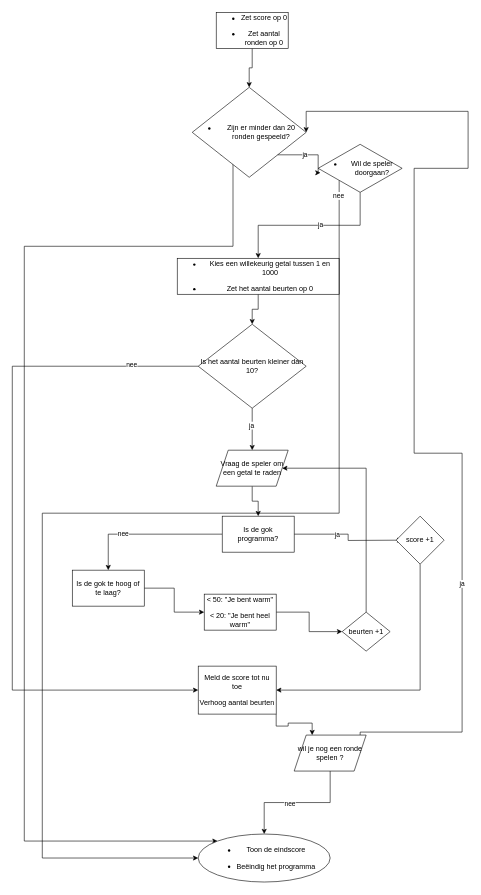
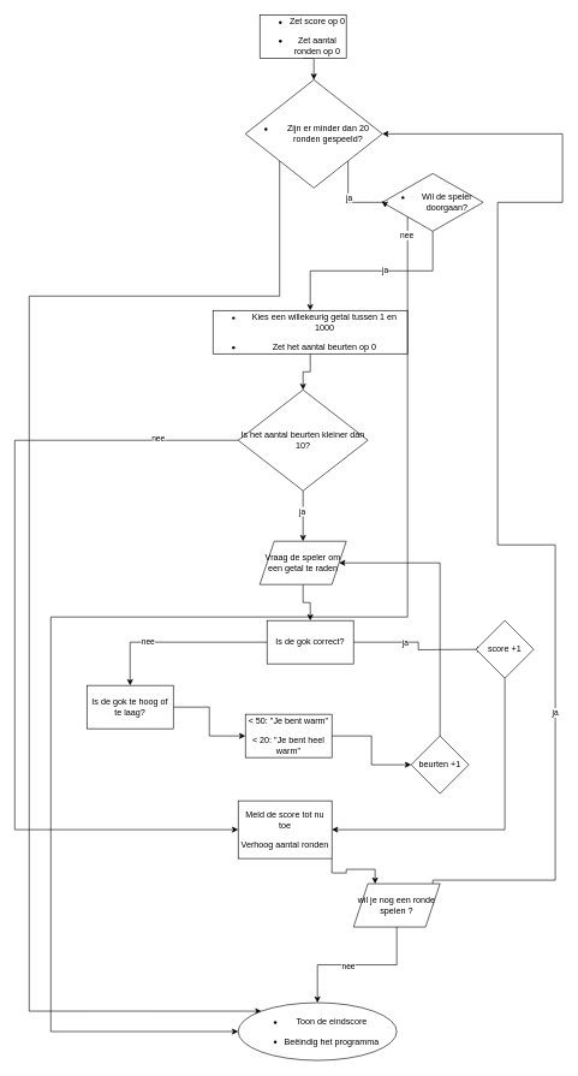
  <mxCell id="0" />
  <mxCell id="1" parent="0" />
  <mxCell id="2" style="edgeStyle=orthogonalEdgeStyle;rounded=0;orthogonalLoop=1;jettySize=auto;html=1;exitX=0.5;exitY=1;exitDx=0;exitDy=0;entryX=0.5;entryY=0;entryDx=0;entryDy=0;" edge="1" parent="1" source="3" target="5"><mxGeometry relative="1" as="geometry" /></mxCell>
  <mxCell id="3" value="&lt;ul data-pm-slice=&quot;3 3 []&quot; data-spread=&quot;false&quot;&gt;&lt;li&gt;&lt;p&gt;Zet score op 0&lt;/p&gt;&lt;/li&gt;&lt;li&gt;&lt;p&gt;Zet aantal ronden op 0&lt;/p&gt;&lt;/li&gt;&lt;/ul&gt;" style="rounded=0;whiteSpace=wrap;html=1;" vertex="1" parent="1"><mxGeometry x="360" y="20" width="120" height="60" as="geometry" /></mxCell>
  <mxCell id="4" style="edgeStyle=orthogonalEdgeStyle;rounded=0;orthogonalLoop=1;jettySize=auto;html=1;exitX=0;exitY=1;exitDx=0;exitDy=0;entryX=0;entryY=0;entryDx=0;entryDy=0;" edge="1" parent="1" source="5" target="42"><mxGeometry relative="1" as="geometry"><Array as="points"><mxPoint x="388" y="410" /><mxPoint x="40" y="410" /><mxPoint x="40" y="1401" /></Array></mxGeometry></mxCell>
- <mxCell id="5" value="&lt;ul data-pm-slice=&quot;3 3 []&quot; data-spread=&quot;false&quot;&gt;&lt;li&gt;&lt;p&gt;Zijn er minder dan 20 ronden gespeeld?&lt;/p&gt;&lt;/li&gt;&lt;/ul&gt;" style="rhombus;whiteSpace=wrap;html=1;" vertex="1" parent="1"><mxGeometry x="320" y="145" width="190" height="150" as="geometry" /></mxCell>
+ <mxCell id="5" value="&lt;ul data-pm-slice=&quot;3 3 []&quot; data-spread=&quot;false&quot;&gt;&lt;li&gt;&lt;p&gt;Zijn er minder dan 20 ronden gespeeld?&lt;/p&gt;&lt;/li&gt;&lt;/ul&gt;" style="rhombus;whiteSpace=wrap;html=1;" vertex="1" parent="1"><mxGeometry x="340" y="110" width="190" height="150" as="geometry" /></mxCell>
  <mxCell id="6" style="edgeStyle=orthogonalEdgeStyle;rounded=0;orthogonalLoop=1;jettySize=auto;html=1;exitX=0.5;exitY=1;exitDx=0;exitDy=0;" edge="1" parent="1" source="7" target="14"><mxGeometry relative="1" as="geometry" /></mxCell>
  <mxCell id="7" value="&lt;ul data-pm-slice=&quot;3 3 []&quot; data-spread=&quot;false&quot;&gt;&lt;li&gt;&lt;p&gt;Kies een willekeurig getal tussen 1 en 1000&lt;/p&gt;&lt;/li&gt;&lt;li&gt;&lt;p&gt;Zet het aantal beurten op 0&lt;/p&gt;&lt;/li&gt;&lt;/ul&gt;" style="rounded=0;whiteSpace=wrap;html=1;" vertex="1" parent="1"><mxGeometry x="295" y="430" width="270" height="60" as="geometry" /></mxCell>
  <mxCell id="8" style="edgeStyle=orthogonalEdgeStyle;rounded=0;orthogonalLoop=1;jettySize=auto;html=1;exitX=0.5;exitY=1;exitDx=0;exitDy=0;entryX=0.5;entryY=0;entryDx=0;entryDy=0;" edge="1" parent="1" source="9" target="19"><mxGeometry relative="1" as="geometry" /></mxCell>
  <mxCell id="9" value="&lt;p data-pm-slice=&quot;1 1 [&amp;quot;list&amp;quot;,{&amp;quot;spread&amp;quot;:false,&amp;quot;start&amp;quot;:716,&amp;quot;end&amp;quot;:755},&amp;quot;regular_list_item&amp;quot;,{&amp;quot;start&amp;quot;:716,&amp;quot;end&amp;quot;:755}]&quot;&gt;Vraag de speler om een getal te raden&lt;/p&gt;" style="shape=parallelogram;perimeter=parallelogramPerimeter;whiteSpace=wrap;html=1;fixedSize=1;" vertex="1" parent="1"><mxGeometry x="360" y="750" width="120" height="60" as="geometry" /></mxCell>
  <mxCell id="10" style="edgeStyle=orthogonalEdgeStyle;rounded=0;orthogonalLoop=1;jettySize=auto;html=1;exitX=0.5;exitY=1;exitDx=0;exitDy=0;entryX=0.5;entryY=0;entryDx=0;entryDy=0;" edge="1" parent="1" source="14" target="9"><mxGeometry relative="1" as="geometry" /></mxCell>
  <mxCell id="11" value="ja" style="edgeLabel;html=1;align=center;verticalAlign=middle;resizable=0;points=[];" vertex="1" connectable="0" parent="10"><mxGeometry x="-0.198" y="-2" relative="1" as="geometry"><mxPoint as="offset" /></mxGeometry></mxCell>
  <mxCell id="12" style="edgeStyle=orthogonalEdgeStyle;rounded=0;orthogonalLoop=1;jettySize=auto;html=1;exitX=0;exitY=0.5;exitDx=0;exitDy=0;entryX=0;entryY=0.5;entryDx=0;entryDy=0;" edge="1" parent="1" source="14" target="28"><mxGeometry relative="1" as="geometry"><Array as="points"><mxPoint x="20" y="610" /><mxPoint x="20" y="1150" /></Array></mxGeometry></mxCell>
  <mxCell id="13" value="nee" style="edgeLabel;html=1;align=center;verticalAlign=middle;resizable=0;points=[];" vertex="1" connectable="0" parent="12"><mxGeometry x="-0.807" y="-3" relative="1" as="geometry"><mxPoint as="offset" /></mxGeometry></mxCell>
  <mxCell id="14" value="&lt;p data-pm-slice=&quot;1 1 [&amp;quot;list&amp;quot;,{&amp;quot;spread&amp;quot;:false,&amp;quot;start&amp;quot;:557,&amp;quot;end&amp;quot;:655},&amp;quot;regular_list_item&amp;quot;,{&amp;quot;start&amp;quot;:557,&amp;quot;end&amp;quot;:655}]&quot;&gt;Is het aantal beurten kleiner dan 10?&lt;/p&gt;" style="rhombus;whiteSpace=wrap;html=1;" vertex="1" parent="1"><mxGeometry x="330" y="540" width="180" height="140" as="geometry" /></mxCell>
  <mxCell id="15" style="edgeStyle=orthogonalEdgeStyle;rounded=0;orthogonalLoop=1;jettySize=auto;html=1;exitX=1;exitY=0.5;exitDx=0;exitDy=0;" edge="1" parent="1" source="19"><mxGeometry relative="1" as="geometry"><mxPoint x="670" y="900" as="targetPoint" /></mxGeometry></mxCell>
  <mxCell id="16" value="ja" style="edgeLabel;html=1;align=center;verticalAlign=middle;resizable=0;points=[];" vertex="1" connectable="0" parent="15"><mxGeometry x="-0.256" y="-1" relative="1" as="geometry"><mxPoint as="offset" /></mxGeometry></mxCell>
  <mxCell id="17" style="edgeStyle=orthogonalEdgeStyle;rounded=0;orthogonalLoop=1;jettySize=auto;html=1;exitX=0;exitY=0.5;exitDx=0;exitDy=0;entryX=0.5;entryY=0;entryDx=0;entryDy=0;" edge="1" parent="1" source="19" target="23"><mxGeometry relative="1" as="geometry"><mxPoint x="230" y="890" as="targetPoint" /></mxGeometry></mxCell>
  <mxCell id="18" value="nee" style="edgeLabel;html=1;align=center;verticalAlign=middle;resizable=0;points=[];" vertex="1" connectable="0" parent="17"><mxGeometry x="0.326" y="-2" relative="1" as="geometry"><mxPoint as="offset" /></mxGeometry></mxCell>
- <mxCell id="19" value="&lt;p data-pm-slice=&quot;1 1 [&amp;quot;list&amp;quot;,{&amp;quot;spread&amp;quot;:false,&amp;quot;start&amp;quot;:823,&amp;quot;end&amp;quot;:925},&amp;quot;regular_list_item&amp;quot;,{&amp;quot;start&amp;quot;:823,&amp;quot;end&amp;quot;:925}]&quot;&gt;Is de gok programma?&lt;/p&gt;" style="rounded=0;whiteSpace=wrap;html=1;" vertex="1" parent="1"><mxGeometry x="370" y="860" width="120" height="60" as="geometry" /></mxCell>
+ <mxCell id="19" value="&lt;p data-pm-slice=&quot;1 1 [&amp;quot;list&amp;quot;,{&amp;quot;spread&amp;quot;:false,&amp;quot;start&amp;quot;:823,&amp;quot;end&amp;quot;:925},&amp;quot;regular_list_item&amp;quot;,{&amp;quot;start&amp;quot;:823,&amp;quot;end&amp;quot;:925}]&quot;&gt;Is de gok correct?&lt;/p&gt;" style="rounded=0;whiteSpace=wrap;html=1;" vertex="1" parent="1"><mxGeometry x="370" y="860" width="120" height="60" as="geometry" /></mxCell>
  <mxCell id="20" style="edgeStyle=orthogonalEdgeStyle;rounded=0;orthogonalLoop=1;jettySize=auto;html=1;exitX=0.5;exitY=1;exitDx=0;exitDy=0;entryX=1;entryY=0.5;entryDx=0;entryDy=0;" edge="1" parent="1" source="21" target="28"><mxGeometry relative="1" as="geometry" /></mxCell>
  <mxCell id="21" value="score +1" style="rhombus;whiteSpace=wrap;html=1;" vertex="1" parent="1"><mxGeometry x="660" y="860" width="80" height="80" as="geometry" /></mxCell>
  <mxCell id="22" style="edgeStyle=orthogonalEdgeStyle;rounded=0;orthogonalLoop=1;jettySize=auto;html=1;exitX=1;exitY=0.5;exitDx=0;exitDy=0;entryX=0;entryY=0.5;entryDx=0;entryDy=0;" edge="1" parent="1" source="23" target="29"><mxGeometry relative="1" as="geometry"><mxPoint x="325" y="1015" as="targetPoint" /></mxGeometry></mxCell>
  <mxCell id="23" value="&lt;p data-pm-slice=&quot;1 1 [&amp;quot;list&amp;quot;,{&amp;quot;spread&amp;quot;:false,&amp;quot;start&amp;quot;:970,&amp;quot;end&amp;quot;:1149},&amp;quot;regular_list_item&amp;quot;,{&amp;quot;start&amp;quot;:970,&amp;quot;end&amp;quot;:1001}]&quot;&gt;Is de gok te hoog of te laag?&lt;/p&gt;" style="rounded=0;whiteSpace=wrap;html=1;" vertex="1" parent="1"><mxGeometry x="120" y="950" width="120" height="60" as="geometry" /></mxCell>
  <mxCell id="24" style="edgeStyle=orthogonalEdgeStyle;rounded=0;orthogonalLoop=1;jettySize=auto;html=1;exitX=1;exitY=0.5;exitDx=0;exitDy=0;" edge="1" parent="1" source="29" target="26"><mxGeometry relative="1" as="geometry"><mxPoint x="465" y="1015" as="sourcePoint" /></mxGeometry></mxCell>
  <mxCell id="25" style="edgeStyle=orthogonalEdgeStyle;rounded=0;orthogonalLoop=1;jettySize=auto;html=1;exitX=0.5;exitY=0;exitDx=0;exitDy=0;entryX=1;entryY=0.5;entryDx=0;entryDy=0;" edge="1" parent="1" source="26" target="9"><mxGeometry relative="1" as="geometry"><Array as="points"><mxPoint x="610" y="780" /></Array></mxGeometry></mxCell>
- <mxCell id="26" value="beurten +1" style="rhombus;whiteSpace=wrap;html=1;" vertex="1" parent="1"><mxGeometry x="570" y="1020" width="80" height="65" as="geometry" /></mxCell>
+ <mxCell id="26" value="beurten +1" style="rhombus;whiteSpace=wrap;html=1;" vertex="1" parent="1"><mxGeometry x="570" y="1020" width="80" height="80" as="geometry" /></mxCell>
  <mxCell id="27" style="edgeStyle=orthogonalEdgeStyle;rounded=0;orthogonalLoop=1;jettySize=auto;html=1;exitX=1;exitY=1;exitDx=0;exitDy=0;entryX=0.25;entryY=0;entryDx=0;entryDy=0;" edge="1" parent="1" source="28" target="34"><mxGeometry relative="1" as="geometry" /></mxCell>
- <mxCell id="28" value="&lt;p data-pm-slice=&quot;1 1 [&amp;quot;list&amp;quot;,{&amp;quot;spread&amp;quot;:false,&amp;quot;start&amp;quot;:1197,&amp;quot;end&amp;quot;:1319},&amp;quot;regular_list_item&amp;quot;,{&amp;quot;start&amp;quot;:1197,&amp;quot;end&amp;quot;:1223}]&quot;&gt;Meld de score tot nu toe&lt;/p&gt;&lt;p data-pm-slice=&quot;1 1 [&amp;quot;list&amp;quot;,{&amp;quot;spread&amp;quot;:false,&amp;quot;start&amp;quot;:1197,&amp;quot;end&amp;quot;:1319},&amp;quot;regular_list_item&amp;quot;,{&amp;quot;start&amp;quot;:1197,&amp;quot;end&amp;quot;:1223}]&quot;&gt;&lt;span style=&quot;background-color: transparent; color: light-dark(rgb(0, 0, 0), rgb(255, 255, 255));&quot;&gt;Verhoog aantal beurten&lt;/span&gt;&lt;/p&gt;" style="rounded=0;whiteSpace=wrap;html=1;" vertex="1" parent="1"><mxGeometry x="330" y="1110" width="130" height="80" as="geometry" /></mxCell>
+ <mxCell id="28" value="&lt;p data-pm-slice=&quot;1 1 [&amp;quot;list&amp;quot;,{&amp;quot;spread&amp;quot;:false,&amp;quot;start&amp;quot;:1197,&amp;quot;end&amp;quot;:1319},&amp;quot;regular_list_item&amp;quot;,{&amp;quot;start&amp;quot;:1197,&amp;quot;end&amp;quot;:1223}]&quot;&gt;Meld de score tot nu toe&lt;/p&gt;&lt;p data-pm-slice=&quot;1 1 [&amp;quot;list&amp;quot;,{&amp;quot;spread&amp;quot;:false,&amp;quot;start&amp;quot;:1197,&amp;quot;end&amp;quot;:1319},&amp;quot;regular_list_item&amp;quot;,{&amp;quot;start&amp;quot;:1197,&amp;quot;end&amp;quot;:1223}]&quot;&gt;&lt;span style=&quot;background-color: transparent; color: light-dark(rgb(0, 0, 0), rgb(255, 255, 255));&quot;&gt;Verhoog aantal ronden&lt;/span&gt;&lt;/p&gt;" style="rounded=0;whiteSpace=wrap;html=1;" vertex="1" parent="1"><mxGeometry x="330" y="1110" width="130" height="80" as="geometry" /></mxCell>
  <mxCell id="29" value="&lt;p data-pm-slice=&quot;1 1 [&amp;quot;list&amp;quot;,{&amp;quot;spread&amp;quot;:false,&amp;quot;start&amp;quot;:970,&amp;quot;end&amp;quot;:1149},&amp;quot;regular_list_item&amp;quot;,{&amp;quot;start&amp;quot;:1005,&amp;quot;end&amp;quot;:1097},&amp;quot;list&amp;quot;,{&amp;quot;spread&amp;quot;:false,&amp;quot;start&amp;quot;:1042,&amp;quot;end&amp;quot;:1097},&amp;quot;regular_list_item&amp;quot;,{&amp;quot;start&amp;quot;:1042,&amp;quot;end&amp;quot;:1064}]&quot;&gt;&amp;lt; 50: &quot;Je bent warm&quot;&lt;/p&gt;&lt;p data-pm-slice=&quot;1 1 [&amp;quot;list&amp;quot;,{&amp;quot;spread&amp;quot;:false,&amp;quot;start&amp;quot;:970,&amp;quot;end&amp;quot;:1149},&amp;quot;regular_list_item&amp;quot;,{&amp;quot;start&amp;quot;:1005,&amp;quot;end&amp;quot;:1097},&amp;quot;list&amp;quot;,{&amp;quot;spread&amp;quot;:false,&amp;quot;start&amp;quot;:1042,&amp;quot;end&amp;quot;:1097},&amp;quot;regular_list_item&amp;quot;,{&amp;quot;start&amp;quot;:1070,&amp;quot;end&amp;quot;:1097}]&quot;&gt;&amp;lt; 20: &quot;Je bent heel warm&quot;&lt;/p&gt;" style="rounded=0;whiteSpace=wrap;html=1;" vertex="1" parent="1"><mxGeometry x="340" y="990" width="120" height="60" as="geometry" /></mxCell>
  <mxCell id="30" style="edgeStyle=orthogonalEdgeStyle;rounded=0;orthogonalLoop=1;jettySize=auto;html=1;exitX=1;exitY=0.5;exitDx=0;exitDy=0;entryX=1;entryY=0.5;entryDx=0;entryDy=0;" edge="1" parent="1" source="34" target="5"><mxGeometry relative="1" as="geometry"><Array as="points"><mxPoint x="770" y="1220" /><mxPoint x="770" y="755" /><mxPoint x="690" y="755" /><mxPoint x="690" y="280" /><mxPoint x="780" y="280" /><mxPoint x="780" y="185" /></Array></mxGeometry></mxCell>
  <mxCell id="31" value="ja" style="edgeLabel;html=1;align=center;verticalAlign=middle;resizable=0;points=[];" vertex="1" connectable="0" parent="30"><mxGeometry x="-0.472" y="1" relative="1" as="geometry"><mxPoint as="offset" /></mxGeometry></mxCell>
  <mxCell id="32" style="edgeStyle=orthogonalEdgeStyle;rounded=0;orthogonalLoop=1;jettySize=auto;html=1;exitX=0.5;exitY=1;exitDx=0;exitDy=0;entryX=0.5;entryY=0;entryDx=0;entryDy=0;" edge="1" parent="1" source="34" target="42"><mxGeometry relative="1" as="geometry" /></mxCell>
  <mxCell id="33" value="nee" style="edgeLabel;html=1;align=center;verticalAlign=middle;resizable=0;points=[];" vertex="1" connectable="0" parent="32"><mxGeometry x="0.112" y="1" relative="1" as="geometry"><mxPoint as="offset" /></mxGeometry></mxCell>
  <mxCell id="34" value="wil je nog een ronde spelen ?" style="shape=parallelogram;perimeter=parallelogramPerimeter;whiteSpace=wrap;html=1;fixedSize=1;" vertex="1" parent="1"><mxGeometry x="490" y="1225" width="120" height="60" as="geometry" /></mxCell>
  <mxCell id="35" style="edgeStyle=orthogonalEdgeStyle;rounded=0;orthogonalLoop=1;jettySize=auto;html=1;exitX=0.5;exitY=1;exitDx=0;exitDy=0;entryX=0.5;entryY=0;entryDx=0;entryDy=0;" edge="1" parent="1" source="39" target="7"><mxGeometry relative="1" as="geometry" /></mxCell>
  <mxCell id="36" value="ja" style="edgeLabel;html=1;align=center;verticalAlign=middle;resizable=0;points=[];" vertex="1" connectable="0" parent="35"><mxGeometry x="-0.127" y="-2" relative="1" as="geometry"><mxPoint as="offset" /></mxGeometry></mxCell>
  <mxCell id="37" style="edgeStyle=orthogonalEdgeStyle;rounded=0;orthogonalLoop=1;jettySize=auto;html=1;exitX=0;exitY=1;exitDx=0;exitDy=0;entryX=0;entryY=0.5;entryDx=0;entryDy=0;" edge="1" parent="1" source="39" target="42"><mxGeometry relative="1" as="geometry"><Array as="points"><mxPoint x="565" y="855" /><mxPoint x="70" y="855" /><mxPoint x="70" y="1430" /></Array></mxGeometry></mxCell>
  <mxCell id="38" value="nee" style="edgeLabel;html=1;align=center;verticalAlign=middle;resizable=0;points=[];" vertex="1" connectable="0" parent="37"><mxGeometry x="-0.974" y="-2" relative="1" as="geometry"><mxPoint as="offset" /></mxGeometry></mxCell>
  <mxCell id="39" value="&lt;ul data-pm-slice=&quot;3 3 []&quot; data-spread=&quot;false&quot;&gt;&lt;li&gt;&lt;p&gt;Wil de speler doorgaan?&lt;/p&gt;&lt;/li&gt;&lt;/ul&gt;" style="rhombus;whiteSpace=wrap;html=1;" vertex="1" parent="1"><mxGeometry x="530" y="240" width="140" height="80" as="geometry" /></mxCell>
  <mxCell id="40" style="edgeStyle=orthogonalEdgeStyle;rounded=0;orthogonalLoop=1;jettySize=auto;html=1;exitX=1;exitY=1;exitDx=0;exitDy=0;entryX=0.027;entryY=0.592;entryDx=0;entryDy=0;entryPerimeter=0;" edge="1" parent="1" source="5" target="39"><mxGeometry relative="1" as="geometry" /></mxCell>
  <mxCell id="41" value="ja" style="edgeLabel;html=1;align=center;verticalAlign=middle;resizable=0;points=[];" vertex="1" connectable="0" parent="40"><mxGeometry x="-0.119" y="1" relative="1" as="geometry"><mxPoint as="offset" /></mxGeometry></mxCell>
  <mxCell id="42" value="&lt;ul data-pm-slice=&quot;3 3 []&quot; data-spread=&quot;false&quot;&gt;&lt;li&gt;&lt;p&gt;Toon de eindscore&lt;/p&gt;&lt;/li&gt;&lt;li&gt;&lt;p&gt;Beëindig het programma&lt;/p&gt;&lt;/li&gt;&lt;/ul&gt;" style="ellipse;whiteSpace=wrap;html=1;" vertex="1" parent="1"><mxGeometry x="330" y="1390" width="220" height="80" as="geometry" /></mxCell>
